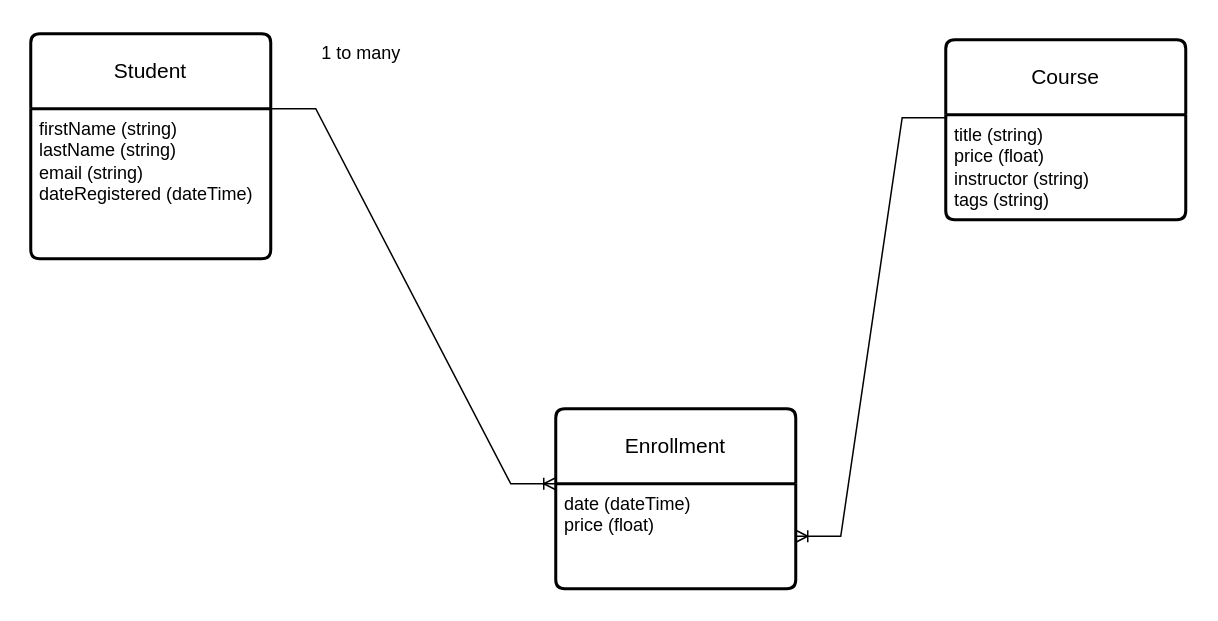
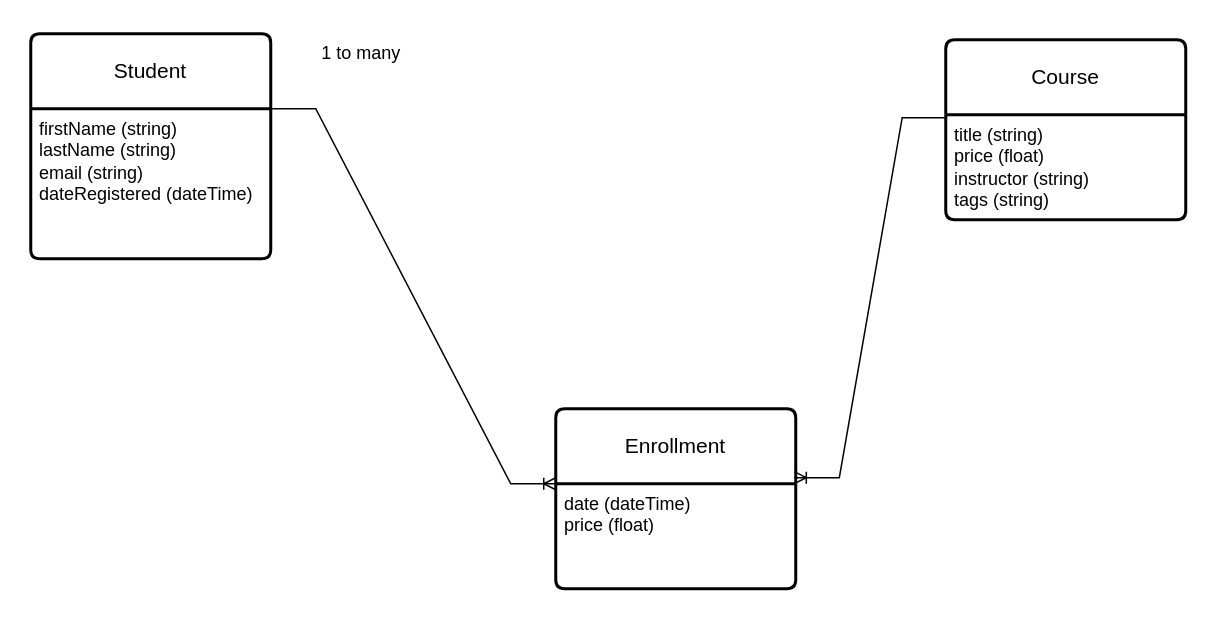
  <mxCell id="0" />
  <mxCell id="1" parent="0" />
  <mxCell id="2" value="Enrollment" style="swimlane;childLayout=stackLayout;horizontal=1;startSize=50;horizontalStack=0;rounded=1;fontSize=14;fontStyle=0;strokeWidth=2;resizeParent=0;resizeLast=1;shadow=0;dashed=0;align=center;arcSize=4;whiteSpace=wrap;html=1;" vertex="1" parent="1"><mxGeometry x="370" y="272" width="160" height="120" as="geometry" /></mxCell>
  <mxCell id="3" value="date (dateTime)&lt;br&gt;price (float)" style="align=left;strokeColor=none;fillColor=none;spacingLeft=4;fontSize=12;verticalAlign=top;resizable=0;rotatable=0;part=1;html=1;" vertex="1" parent="2"><mxGeometry y="50" width="160" height="70" as="geometry" /></mxCell>
  <mxCell id="4" value="Student" style="swimlane;childLayout=stackLayout;horizontal=1;startSize=50;horizontalStack=0;rounded=1;fontSize=14;fontStyle=0;strokeWidth=2;resizeParent=0;resizeLast=1;shadow=0;dashed=0;align=center;arcSize=4;whiteSpace=wrap;html=1;" vertex="1" parent="1"><mxGeometry x="20" y="22" width="160" height="150" as="geometry" /></mxCell>
  <mxCell id="5" value="firstName (string)&lt;br&gt;lastName (string)&lt;br&gt;email (string)&lt;br&gt;dateRegistered (dateTime)" style="align=left;strokeColor=none;fillColor=none;spacingLeft=4;fontSize=12;verticalAlign=top;resizable=0;rotatable=0;part=1;html=1;" vertex="1" parent="4"><mxGeometry y="50" width="160" height="100" as="geometry" /></mxCell>
  <mxCell id="6" value="Course" style="swimlane;childLayout=stackLayout;horizontal=1;startSize=50;horizontalStack=0;rounded=1;fontSize=14;fontStyle=0;strokeWidth=2;resizeParent=0;resizeLast=1;shadow=0;dashed=0;align=center;arcSize=4;whiteSpace=wrap;html=1;" vertex="1" parent="1"><mxGeometry x="630" y="26" width="160" height="120" as="geometry" /></mxCell>
  <mxCell id="7" value="title (string)&lt;br&gt;price (float)&lt;br&gt;instructor (string)&lt;br&gt;tags (string)" style="align=left;strokeColor=none;fillColor=none;spacingLeft=4;fontSize=12;verticalAlign=top;resizable=0;rotatable=0;part=1;html=1;" vertex="1" parent="6"><mxGeometry y="50" width="160" height="70" as="geometry" /></mxCell>
  <mxCell id="8" value="" style="edgeStyle=entityRelationEdgeStyle;fontSize=12;html=1;endArrow=ERoneToMany;rounded=0;exitX=1;exitY=0;exitDx=0;exitDy=0;entryX=0;entryY=0;entryDx=0;entryDy=0;" edge="1" parent="1" source="5" target="3"><mxGeometry width="100" height="100" relative="1" as="geometry"><mxPoint x="244" y="177" as="sourcePoint" /><mxPoint x="344" y="77" as="targetPoint" /></mxGeometry></mxCell>
- <mxCell id="9" value="" style="edgeStyle=entityRelationEdgeStyle;fontSize=12;html=1;endArrow=ERoneToMany;rounded=0;exitX=0.006;exitY=0.433;exitDx=0;exitDy=0;exitPerimeter=0;" edge="1" parent="1" source="6" target="3"><mxGeometry width="100" height="100" relative="1" as="geometry"><mxPoint x="274" y="152" as="sourcePoint" /><mxPoint x="374" y="52" as="targetPoint" /></mxGeometry></mxCell>
+ <mxCell id="9" value="" style="edgeStyle=entityRelationEdgeStyle;fontSize=12;html=1;endArrow=ERoneToMany;rounded=0;exitX=0.006;exitY=0.433;exitDx=0;exitDy=0;exitPerimeter=0;entryX=0.994;entryY=0.383;entryDx=0;entryDy=0;entryPerimeter=0;" edge="1" parent="1" source="6" target="2"><mxGeometry width="100" height="100" relative="1" as="geometry"><mxPoint x="274" y="152" as="sourcePoint" /><mxPoint x="374" y="52" as="targetPoint" /></mxGeometry></mxCell>
  <mxCell id="10" value="1 to many" style="text;html=1;align=center;verticalAlign=middle;resizable=0;points=[];autosize=1;strokeColor=none;fillColor=none;" vertex="1" parent="1"><mxGeometry x="200" y="20" width="80" height="30" as="geometry" /></mxCell>
